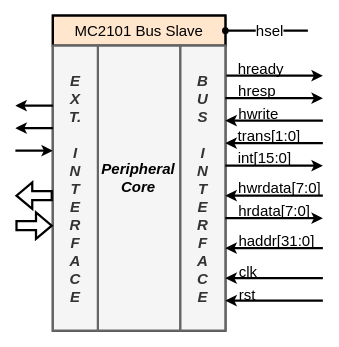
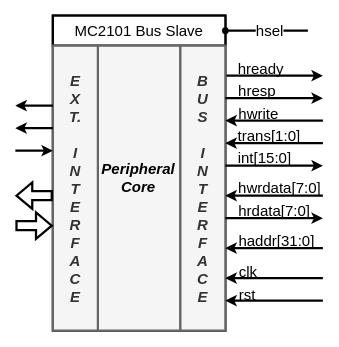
  <mxCell id="0" />
  <mxCell id="1" parent="0" />
  <mxCell id="2" value="" style="rounded=0;whiteSpace=wrap;html=1;fontSize=13;strokeWidth=3;" parent="1" vertex="1"><mxGeometry x="70" y="20" width="230" height="420" as="geometry" /></mxCell>
  <mxCell id="3" value="" style="endArrow=classic;html=1;rounded=1;shadow=0;labelBackgroundColor=#FFF2CC;sketch=0;strokeWidth=3;fontSize=13;startSize=6;jumpSize=5;" parent="1" edge="1"><mxGeometry width="50" height="50" relative="1" as="geometry"><mxPoint x="300" y="100" as="sourcePoint" /><mxPoint x="430" y="100" as="targetPoint" /></mxGeometry></mxCell>
  <mxCell id="4" value="&lt;font style=&quot;font-size: 20px;&quot;&gt;hready&lt;/font&gt;" style="edgeLabel;html=1;align=center;verticalAlign=middle;resizable=0;points=[];fontSize=20;labelBackgroundColor=none;" parent="3" vertex="1" connectable="0"><mxGeometry x="-0.124" y="1" relative="1" as="geometry"><mxPoint x="-11" y="-10" as="offset" /></mxGeometry></mxCell>
- <mxCell id="5" value="&lt;font style=&quot;font-size: 20px;&quot;&gt;MC2101 Bus Slave&lt;/font&gt;" style="rounded=0;whiteSpace=wrap;html=1;strokeWidth=3;fontSize=20;fillColor=#ffe6cc;" parent="1" vertex="1"><mxGeometry x="70" y="20" width="230" height="40" as="geometry" /></mxCell>
+ <mxCell id="5" value="&lt;font style=&quot;font-size: 20px;&quot;&gt;MC2101 Bus Slave&lt;/font&gt;" style="rounded=0;whiteSpace=wrap;html=1;strokeWidth=3;fontSize=20;" parent="1" vertex="1"><mxGeometry x="70" y="20" width="230" height="40" as="geometry" /></mxCell>
  <mxCell id="6" value="" style="rounded=0;whiteSpace=wrap;html=1;fontSize=15;fillColor=#f5f5f5;fontColor=#333333;strokeColor=#666666;strokeWidth=3;" parent="1" vertex="1"><mxGeometry x="130" y="60" width="110" height="380" as="geometry" /></mxCell>
  <mxCell id="7" value="&lt;b style=&quot;font-size: 20px;&quot;&gt;&lt;i style=&quot;font-size: 20px;&quot;&gt;Peripheral&lt;br style=&quot;font-size: 20px;&quot;&gt;Core&lt;br style=&quot;font-size: 20px;&quot;&gt;&lt;/i&gt;&lt;/b&gt;" style="text;html=1;strokeColor=none;fillColor=none;align=center;verticalAlign=middle;whiteSpace=wrap;rounded=0;strokeWidth=3;fontSize=20;rotation=0;" parent="1" vertex="1"><mxGeometry x="154" y="220" width="60" height="30" as="geometry" /></mxCell>
  <mxCell id="8" value="&lt;b style=&quot;font-size: 20px;&quot;&gt;&lt;i style=&quot;font-size: 20px;&quot;&gt;B&lt;br style=&quot;font-size: 20px;&quot;&gt;U&lt;br style=&quot;font-size: 20px;&quot;&gt;S&lt;br style=&quot;font-size: 20px;&quot;&gt;&lt;br style=&quot;font-size: 20px;&quot;&gt;I&lt;br style=&quot;font-size: 20px;&quot;&gt;N&lt;br style=&quot;font-size: 20px;&quot;&gt;T&lt;br style=&quot;font-size: 20px;&quot;&gt;E&lt;br style=&quot;font-size: 20px;&quot;&gt;R&lt;br style=&quot;font-size: 20px;&quot;&gt;F&lt;br style=&quot;font-size: 20px;&quot;&gt;A&lt;br style=&quot;font-size: 20px;&quot;&gt;C&lt;br style=&quot;font-size: 20px;&quot;&gt;E&lt;/i&gt;&lt;/b&gt;" style="text;html=1;align=center;verticalAlign=middle;whiteSpace=wrap;rounded=0;strokeWidth=3;fontSize=20;fillColor=#f5f5f5;fontColor=#333333;strokeColor=#666666;" parent="1" vertex="1"><mxGeometry x="240" y="60" width="60" height="380" as="geometry" /></mxCell>
  <mxCell id="9" value="" style="endArrow=classic;html=1;rounded=1;shadow=0;labelBackgroundColor=#FFF2CC;sketch=0;strokeWidth=3;fontSize=13;startSize=6;jumpSize=5;" parent="1" edge="1"><mxGeometry width="50" height="50" relative="1" as="geometry"><mxPoint x="300" y="130" as="sourcePoint" /><mxPoint x="430" y="130" as="targetPoint" /></mxGeometry></mxCell>
  <mxCell id="10" value="&lt;font style=&quot;font-size: 20px;&quot;&gt;hresp&lt;/font&gt;" style="edgeLabel;html=1;align=center;verticalAlign=middle;resizable=0;points=[];fontSize=20;labelBackgroundColor=none;" parent="9" vertex="1" connectable="0"><mxGeometry x="-0.124" y="1" relative="1" as="geometry"><mxPoint x="-16" y="-11" as="offset" /></mxGeometry></mxCell>
  <mxCell id="11" value="" style="endArrow=classic;html=1;rounded=1;shadow=0;labelBackgroundColor=#FFF2CC;sketch=0;strokeWidth=3;fontSize=13;startSize=6;jumpSize=5;" parent="1" edge="1"><mxGeometry width="50" height="50" relative="1" as="geometry"><mxPoint x="430" y="160" as="sourcePoint" /><mxPoint x="300" y="160" as="targetPoint" /></mxGeometry></mxCell>
  <mxCell id="12" value="&lt;font style=&quot;font-size: 20px;&quot;&gt;hwrite&lt;/font&gt;" style="edgeLabel;html=1;align=center;verticalAlign=middle;resizable=0;points=[];fontSize=20;labelBackgroundColor=none;" parent="11" vertex="1" connectable="0"><mxGeometry x="-0.124" y="1" relative="1" as="geometry"><mxPoint x="-30" y="-12" as="offset" /></mxGeometry></mxCell>
  <mxCell id="13" value="" style="endArrow=classic;html=1;rounded=1;shadow=0;labelBackgroundColor=#FFF2CC;sketch=0;strokeWidth=3;fontSize=13;startSize=6;jumpSize=5;" parent="1" edge="1"><mxGeometry width="50" height="50" relative="1" as="geometry"><mxPoint x="430" y="190" as="sourcePoint" /><mxPoint x="300" y="190" as="targetPoint" /></mxGeometry></mxCell>
  <mxCell id="14" value="&lt;font style=&quot;font-size: 20px;&quot;&gt;trans[1:0]&lt;/font&gt;" style="edgeLabel;html=1;align=center;verticalAlign=middle;resizable=0;points=[];fontSize=20;labelBackgroundColor=none;" parent="13" vertex="1" connectable="0"><mxGeometry x="-0.124" y="1" relative="1" as="geometry"><mxPoint x="-16" y="-13" as="offset" /></mxGeometry></mxCell>
  <mxCell id="15" value="" style="endArrow=classic;html=1;rounded=1;shadow=0;labelBackgroundColor=#FFF2CC;sketch=0;strokeWidth=3;fontSize=13;startSize=6;jumpSize=5;" parent="1" edge="1"><mxGeometry width="50" height="50" relative="1" as="geometry"><mxPoint x="430" y="260" as="sourcePoint" /><mxPoint x="300" y="260" as="targetPoint" /></mxGeometry></mxCell>
  <mxCell id="16" value="&lt;font style=&quot;font-size: 20px;&quot;&gt;hwrdata[7:0]&lt;/font&gt;" style="edgeLabel;html=1;align=center;verticalAlign=middle;resizable=0;points=[];fontSize=20;labelBackgroundColor=none;" parent="15" vertex="1" connectable="0"><mxGeometry x="-0.124" y="1" relative="1" as="geometry"><mxPoint x="-2" y="-13" as="offset" /></mxGeometry></mxCell>
  <mxCell id="17" value="" style="endArrow=classic;html=1;rounded=1;shadow=0;labelBackgroundColor=#FFF2CC;sketch=0;strokeWidth=3;fontSize=13;startSize=6;jumpSize=5;" parent="1" edge="1"><mxGeometry width="50" height="50" relative="1" as="geometry"><mxPoint x="300" y="290" as="sourcePoint" /><mxPoint x="430" y="290" as="targetPoint" /></mxGeometry></mxCell>
  <mxCell id="18" value="&lt;font style=&quot;font-size: 20px;&quot;&gt;hrdata[7:0]&lt;/font&gt;" style="edgeLabel;html=1;align=center;verticalAlign=middle;resizable=0;points=[];fontSize=20;labelBackgroundColor=none;" parent="17" vertex="1" connectable="0"><mxGeometry x="-0.124" y="1" relative="1" as="geometry"><mxPoint x="7" y="-11" as="offset" /></mxGeometry></mxCell>
  <mxCell id="19" value="" style="endArrow=classic;html=1;rounded=1;shadow=0;labelBackgroundColor=#FFF2CC;sketch=0;strokeWidth=3;fontSize=13;startSize=6;jumpSize=5;" parent="1" edge="1"><mxGeometry width="50" height="50" relative="1" as="geometry"><mxPoint x="430" y="330" as="sourcePoint" /><mxPoint x="300" y="330" as="targetPoint" /></mxGeometry></mxCell>
  <mxCell id="20" value="&lt;font style=&quot;font-size: 20px;&quot;&gt;haddr[31:0]&lt;/font&gt;" style="edgeLabel;html=1;align=center;verticalAlign=middle;resizable=0;points=[];fontSize=20;labelBackgroundColor=none;" parent="19" vertex="1" connectable="0"><mxGeometry x="-0.124" y="1" relative="1" as="geometry"><mxPoint x="-6" y="-13" as="offset" /></mxGeometry></mxCell>
  <mxCell id="21" value="" style="endArrow=classic;html=1;rounded=1;shadow=0;labelBackgroundColor=#FFF2CC;sketch=0;strokeWidth=3;fontSize=13;startSize=6;jumpSize=5;" parent="1" edge="1"><mxGeometry width="50" height="50" relative="1" as="geometry"><mxPoint x="300" y="220" as="sourcePoint" /><mxPoint x="430" y="220" as="targetPoint" /></mxGeometry></mxCell>
  <mxCell id="22" value="&lt;font style=&quot;font-size: 20px;&quot;&gt;int[15:0]&lt;/font&gt;" style="edgeLabel;html=1;align=center;verticalAlign=middle;resizable=0;points=[];fontSize=20;labelBackgroundColor=none;" parent="21" vertex="1" connectable="0"><mxGeometry x="-0.124" y="1" relative="1" as="geometry"><mxPoint x="-6" y="-11" as="offset" /></mxGeometry></mxCell>
  <mxCell id="23" value="" style="endArrow=classic;html=1;rounded=1;shadow=0;labelBackgroundColor=#FFF2CC;sketch=0;strokeWidth=3;fontSize=13;startSize=6;jumpSize=5;" parent="1" edge="1"><mxGeometry width="50" height="50" relative="1" as="geometry"><mxPoint x="430" y="370" as="sourcePoint" /><mxPoint x="300" y="370" as="targetPoint" /></mxGeometry></mxCell>
  <mxCell id="24" value="&lt;font style=&quot;font-size: 20px;&quot;&gt;clk&lt;/font&gt;" style="edgeLabel;html=1;align=center;verticalAlign=middle;resizable=0;points=[];fontSize=20;labelBackgroundColor=none;" parent="23" vertex="1" connectable="0"><mxGeometry x="-0.124" y="1" relative="1" as="geometry"><mxPoint x="-44" y="-11" as="offset" /></mxGeometry></mxCell>
  <mxCell id="25" value="" style="endArrow=classic;html=1;rounded=1;shadow=0;labelBackgroundColor=#FFF2CC;sketch=0;strokeWidth=3;fontSize=13;startSize=6;jumpSize=5;" parent="1" edge="1"><mxGeometry width="50" height="50" relative="1" as="geometry"><mxPoint x="430" y="400" as="sourcePoint" /><mxPoint x="300" y="400" as="targetPoint" /></mxGeometry></mxCell>
  <mxCell id="26" value="&lt;font style=&quot;font-size: 20px;&quot;&gt;rst&lt;/font&gt;" style="edgeLabel;html=1;align=center;verticalAlign=middle;resizable=0;points=[];fontSize=20;labelBackgroundColor=none;" parent="25" vertex="1" connectable="0"><mxGeometry x="-0.124" y="1" relative="1" as="geometry"><mxPoint x="-45" y="-10" as="offset" /></mxGeometry></mxCell>
  <mxCell id="27" value="&lt;b style=&quot;font-size: 16px;&quot;&gt;&lt;i style=&quot;font-size: 20px;&quot;&gt;E&lt;br style=&quot;font-size: 16px;&quot;&gt;X&lt;br style=&quot;font-size: 16px;&quot;&gt;T.&lt;br style=&quot;font-size: 16px;&quot;&gt;&lt;br style=&quot;font-size: 16px;&quot;&gt;I&lt;br style=&quot;font-size: 16px;&quot;&gt;N&lt;br style=&quot;font-size: 16px;&quot;&gt;T&lt;br style=&quot;font-size: 16px;&quot;&gt;E&lt;br style=&quot;font-size: 16px;&quot;&gt;R&lt;br style=&quot;font-size: 16px;&quot;&gt;F&lt;br style=&quot;font-size: 16px;&quot;&gt;A&lt;br style=&quot;font-size: 16px;&quot;&gt;C&lt;br style=&quot;font-size: 16px;&quot;&gt;E&lt;/i&gt;&lt;/b&gt;" style="text;html=1;align=center;verticalAlign=middle;whiteSpace=wrap;rounded=0;strokeWidth=3;fontSize=16;fillColor=#f5f5f5;fontColor=#333333;strokeColor=#666666;" parent="1" vertex="1"><mxGeometry x="70" y="60" width="60" height="380" as="geometry" /></mxCell>
  <mxCell id="28" value="" style="endArrow=classic;html=1;rounded=1;shadow=0;labelBackgroundColor=#FFF2CC;sketch=0;strokeWidth=3;fontSize=13;startSize=6;jumpSize=5;" parent="1" edge="1"><mxGeometry width="50" height="50" relative="1" as="geometry"><mxPoint x="70" y="140" as="sourcePoint" /><mxPoint x="20" y="140" as="targetPoint" /></mxGeometry></mxCell>
  <mxCell id="29" value="" style="endArrow=classic;html=1;rounded=1;shadow=0;labelBackgroundColor=#FFF2CC;sketch=0;strokeWidth=3;fontSize=13;startSize=6;jumpSize=5;" parent="1" edge="1"><mxGeometry width="50" height="50" relative="1" as="geometry"><mxPoint x="70" y="170" as="sourcePoint" /><mxPoint x="20" y="170" as="targetPoint" /></mxGeometry></mxCell>
  <mxCell id="30" value="" style="endArrow=classic;html=1;rounded=1;shadow=0;labelBackgroundColor=#FFF2CC;sketch=0;strokeWidth=3;fontSize=13;startSize=6;jumpSize=5;" parent="1" edge="1"><mxGeometry width="50" height="50" relative="1" as="geometry"><mxPoint x="20" y="200" as="sourcePoint" /><mxPoint x="70" y="200" as="targetPoint" /></mxGeometry></mxCell>
  <mxCell id="31" value="" style="shape=flexArrow;endArrow=classic;html=1;rounded=0;strokeWidth=3;fontSize=15;" parent="1" edge="1"><mxGeometry width="50" height="50" relative="1" as="geometry"><mxPoint x="70" y="260" as="sourcePoint" /><mxPoint x="20" y="260" as="targetPoint" /></mxGeometry></mxCell>
  <mxCell id="32" value="" style="shape=flexArrow;endArrow=classic;html=1;rounded=0;strokeWidth=3;fontSize=15;" parent="1" edge="1"><mxGeometry width="50" height="50" relative="1" as="geometry"><mxPoint x="20" y="300" as="sourcePoint" /><mxPoint x="70" y="300" as="targetPoint" /></mxGeometry></mxCell>
  <mxCell id="33" value="" style="endArrow=oval;html=1;rounded=0;strokeWidth=3;fontSize=15;entryX=1;entryY=0.5;entryDx=0;entryDy=0;endFill=1;" parent="1" target="5" edge="1"><mxGeometry width="50" height="50" relative="1" as="geometry"><mxPoint x="410" y="40" as="sourcePoint" /><mxPoint x="400" y="-10" as="targetPoint" /></mxGeometry></mxCell>
  <mxCell id="34" value="hsel" style="edgeLabel;html=1;align=center;verticalAlign=middle;resizable=0;points=[];fontSize=20;" parent="33" vertex="1" connectable="0"><mxGeometry x="-0.054" y="-1" relative="1" as="geometry"><mxPoint as="offset" /></mxGeometry></mxCell>
